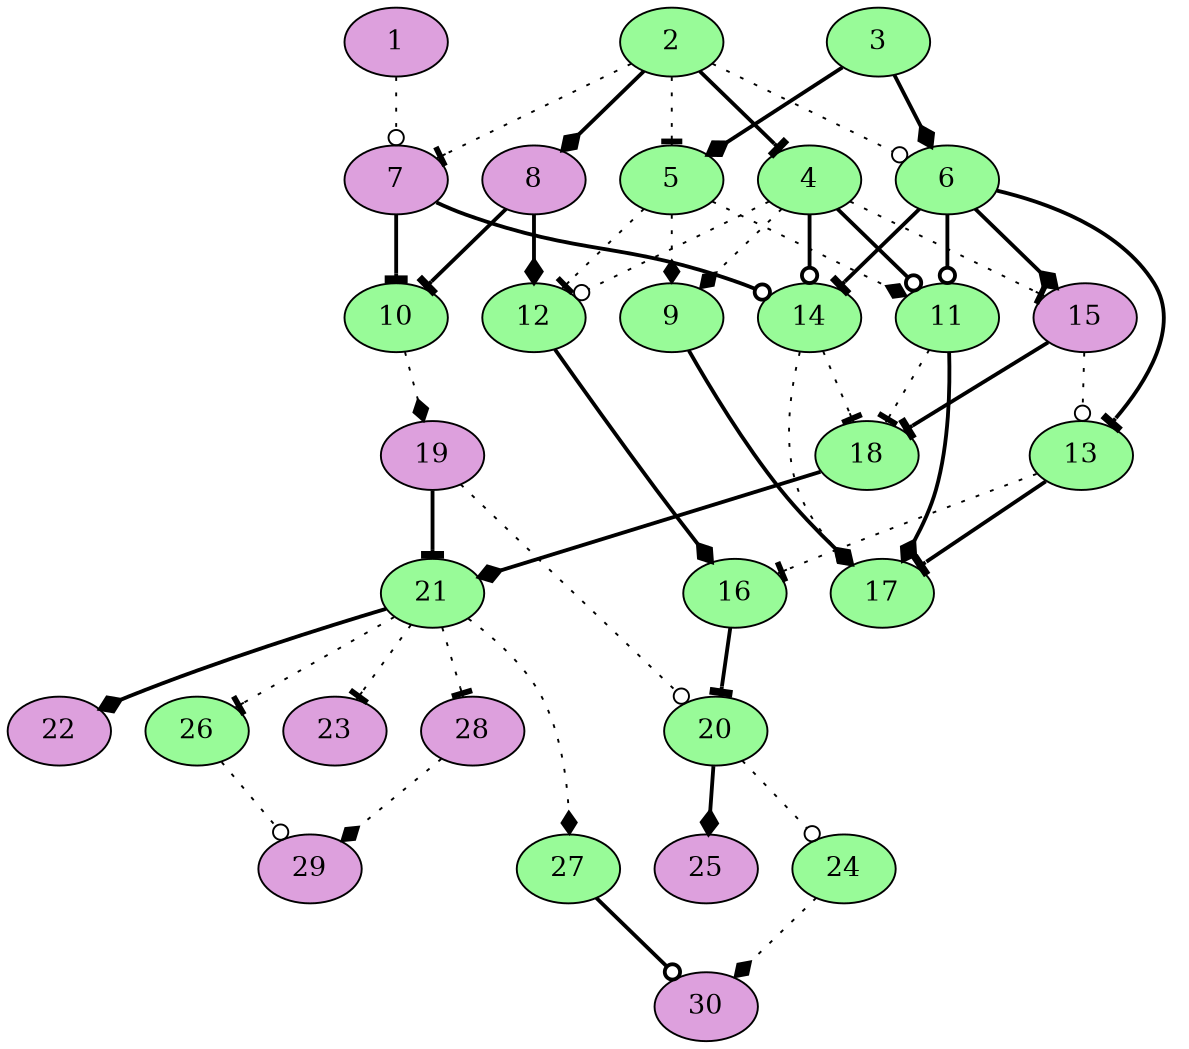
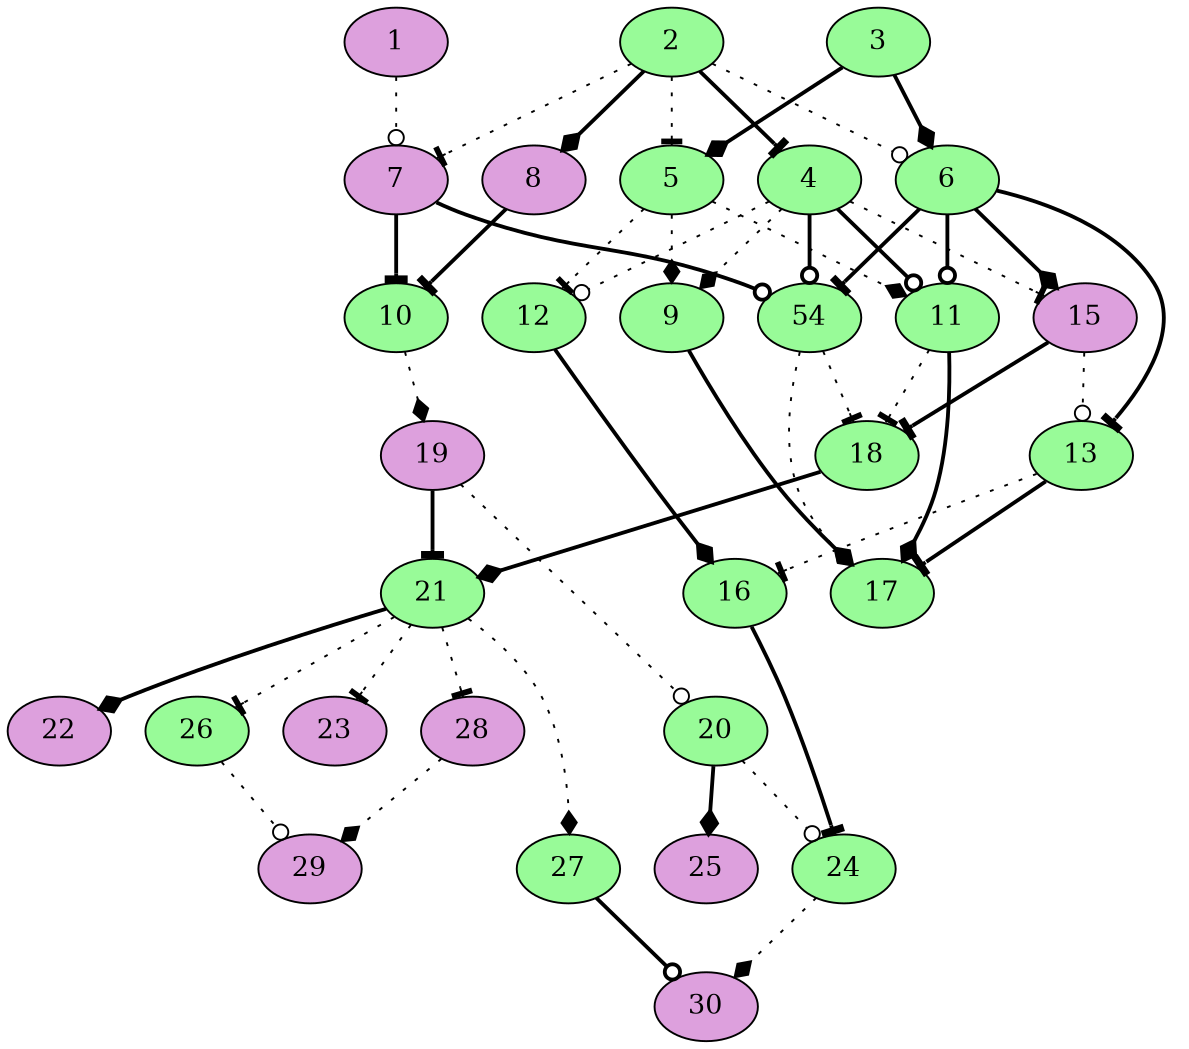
  digraph {
    node [alpha=0.12 compute_size=134217728000 fillcolor=palegreen result_size=0 style=filled]
    edge [arrowhead=tee style=dotted]
    1 [alpha=0.11 compute_size=4412979200 fillcolor=plum ram=28728992 result_size=9216 trans_size=261154]
    7 [compute_size=4341805056 fillcolor=plum ram=23476448 result_size=29696 trans_size=278992]
-   14 [alpha=0.04 compute_size=782757789696 ram=46995680 result_size=54272 trans_size=201660]
+   14 [alpha=0.04 compute_size=782757789696 ram=46995680 result_size=54272 trans_size=201660 label=54]
    10 [compute_size=1543532544 ram=36466832 result_size=29696 trans_size=956826]
    17 [alpha=0.17 ram=5846528 trans_size=1045315]
    18 [alpha=0.04 compute_size=8589934592 ram=9093728 result_size=70656 trans_size=693531]
    19 [alpha=0.10 compute_size=30745853952 fillcolor=plum ram=38527616 result_size=70656 trans_size=205848]
    2 [compute_size=322030656746 ram=8917904 result_size=9216 trans_size=380589]
    4 [alpha=0.18 compute_size=30501109760 ram=23796416 result_size=70656 trans_size=99584]
    5 [alpha=0.14 compute_size=1073741824000 ram=32674736 result_size=1024 trans_size=761497]
    6 [alpha=0.05 compute_size=29379526656 ram=16844240 result_size=91136 trans_size=19630]
    8 [alpha=0.11 compute_size=1144300165118 fillcolor=plum ram=36930944 result_size=1024 trans_size=698742]
    9 [alpha=0.11 compute_size=108488525747 ram=16229648 result_size=29696 trans_size=67935]
    11 [compute_size=1358659665213 ram=6407264 result_size=1024 trans_size=274996]
    12 [compute_size=103320739527 ram=51771440 result_size=9216 trans_size=547018]
    15 [alpha=0.06 compute_size=68719476736 fillcolor=plum ram=10348256 result_size=74752 trans_size=497435]
    13 [alpha=0.18 compute_size=14210777088 ram=28583264 result_size=13312 trans_size=295264]
    16 [alpha=0.10 compute_size=269777789646 ram=13595456 result_size=9216 trans_size=657694]
    3 [alpha=0.17 compute_size=549755813888 ram=8209856 result_size=91136 trans_size=408658]
    21 [alpha=0.03 compute_size=195658705983 ram=2388656 result_size=13312 trans_size=295041]
    20 [alpha=0.14 compute_size=620283822080 ram=52392368 result_size=91136 trans_size=1019740]
    24 [alpha=0.00 compute_size=368293445632 ram=24848192 result_size=9216 trans_size=536213]
    25 [alpha=0.19 fillcolor=plum ram=13437056 trans_size=129411]
    22 [alpha=0.16 compute_size=293479488694 fillcolor=plum ram=26474960 trans_size=437621]
    23 [alpha=0.03 compute_size=3150268416 fillcolor=plum ram=45055280 trans_size=605042]
    26 [alpha=0.03 compute_size=21005312000 ram=46837280 result_size=1024 trans_size=103548]
    27 [alpha=0.17 compute_size=104638207683 ram=46249616 result_size=1024 trans_size=953693]
    28 [alpha=0.07 compute_size=1232228812520 fillcolor=plum ram=49005776 result_size=1024 trans_size=760506]
    30 [alpha=0.14 compute_size=327425607349 fillcolor=plum ram=36439904 trans_size=803536]
    29 [alpha=0.11 compute_size=1073741824000 fillcolor=plum ram=11767520 trans_size=558303]
    1 -> 7 [arrowhead=odot]
    7 -> 14 [arrowhead=odot style=bold]
    7 -> 10 [style=bold]
    14 -> 17 [arrowhead=diamond]
    14 -> 18
    10 -> 19 [arrowhead=diamond]
    18 -> 21 [arrowhead=diamond style=bold]
    19 -> 21 [style=bold]
    19 -> 20 [arrowhead=odot]
    2 -> 7
    2 -> 4 [style=bold]
    2 -> 5
    2 -> 6 [arrowhead=odot]
    2 -> 8 [arrowhead=diamond style=bold]
    4 -> 14 [arrowhead=odot style=bold]
    4 -> 9 [arrowhead=diamond]
    4 -> 11 [arrowhead=odot style=bold]
    4 -> 12 [arrowhead=odot]
    4 -> 15
    5 -> 9 [arrowhead=diamond]
    5 -> 11 [arrowhead=diamond]
    5 -> 12
    6 -> 14 [style=bold]
    6 -> 11 [arrowhead=odot style=bold]
    6 -> 15 [arrowhead=diamond style=bold]
    6 -> 13 [style=bold]
    8 -> 10 [style=bold]
-   8 -> 12 [arrowhead=diamond style=bold]
    9 -> 17 [arrowhead=diamond style=bold]
    11 -> 17 [arrowhead=diamond style=bold]
    11 -> 18
    12 -> 16 [arrowhead=diamond style=bold]
    15 -> 18 [style=bold]
    15 -> 13 [arrowhead=odot]
    13 -> 17 [style=bold]
    13 -> 16
-   16 -> 20 [style=bold]
+   16 -> 24 [style=bold]
    3 -> 5 [arrowhead=diamond style=bold]
    3 -> 6 [arrowhead=diamond style=bold]
    21 -> 22 [arrowhead=diamond style=bold]
    21 -> 23
    21 -> 26
    21 -> 27 [arrowhead=diamond]
    21 -> 28
    20 -> 24 [arrowhead=odot]
    20 -> 25 [arrowhead=diamond style=bold]
    24 -> 30 [arrowhead=diamond]
    26 -> 29 [arrowhead=odot]
    27 -> 30 [arrowhead=odot style=bold]
    28 -> 29 [arrowhead=diamond]
  }
